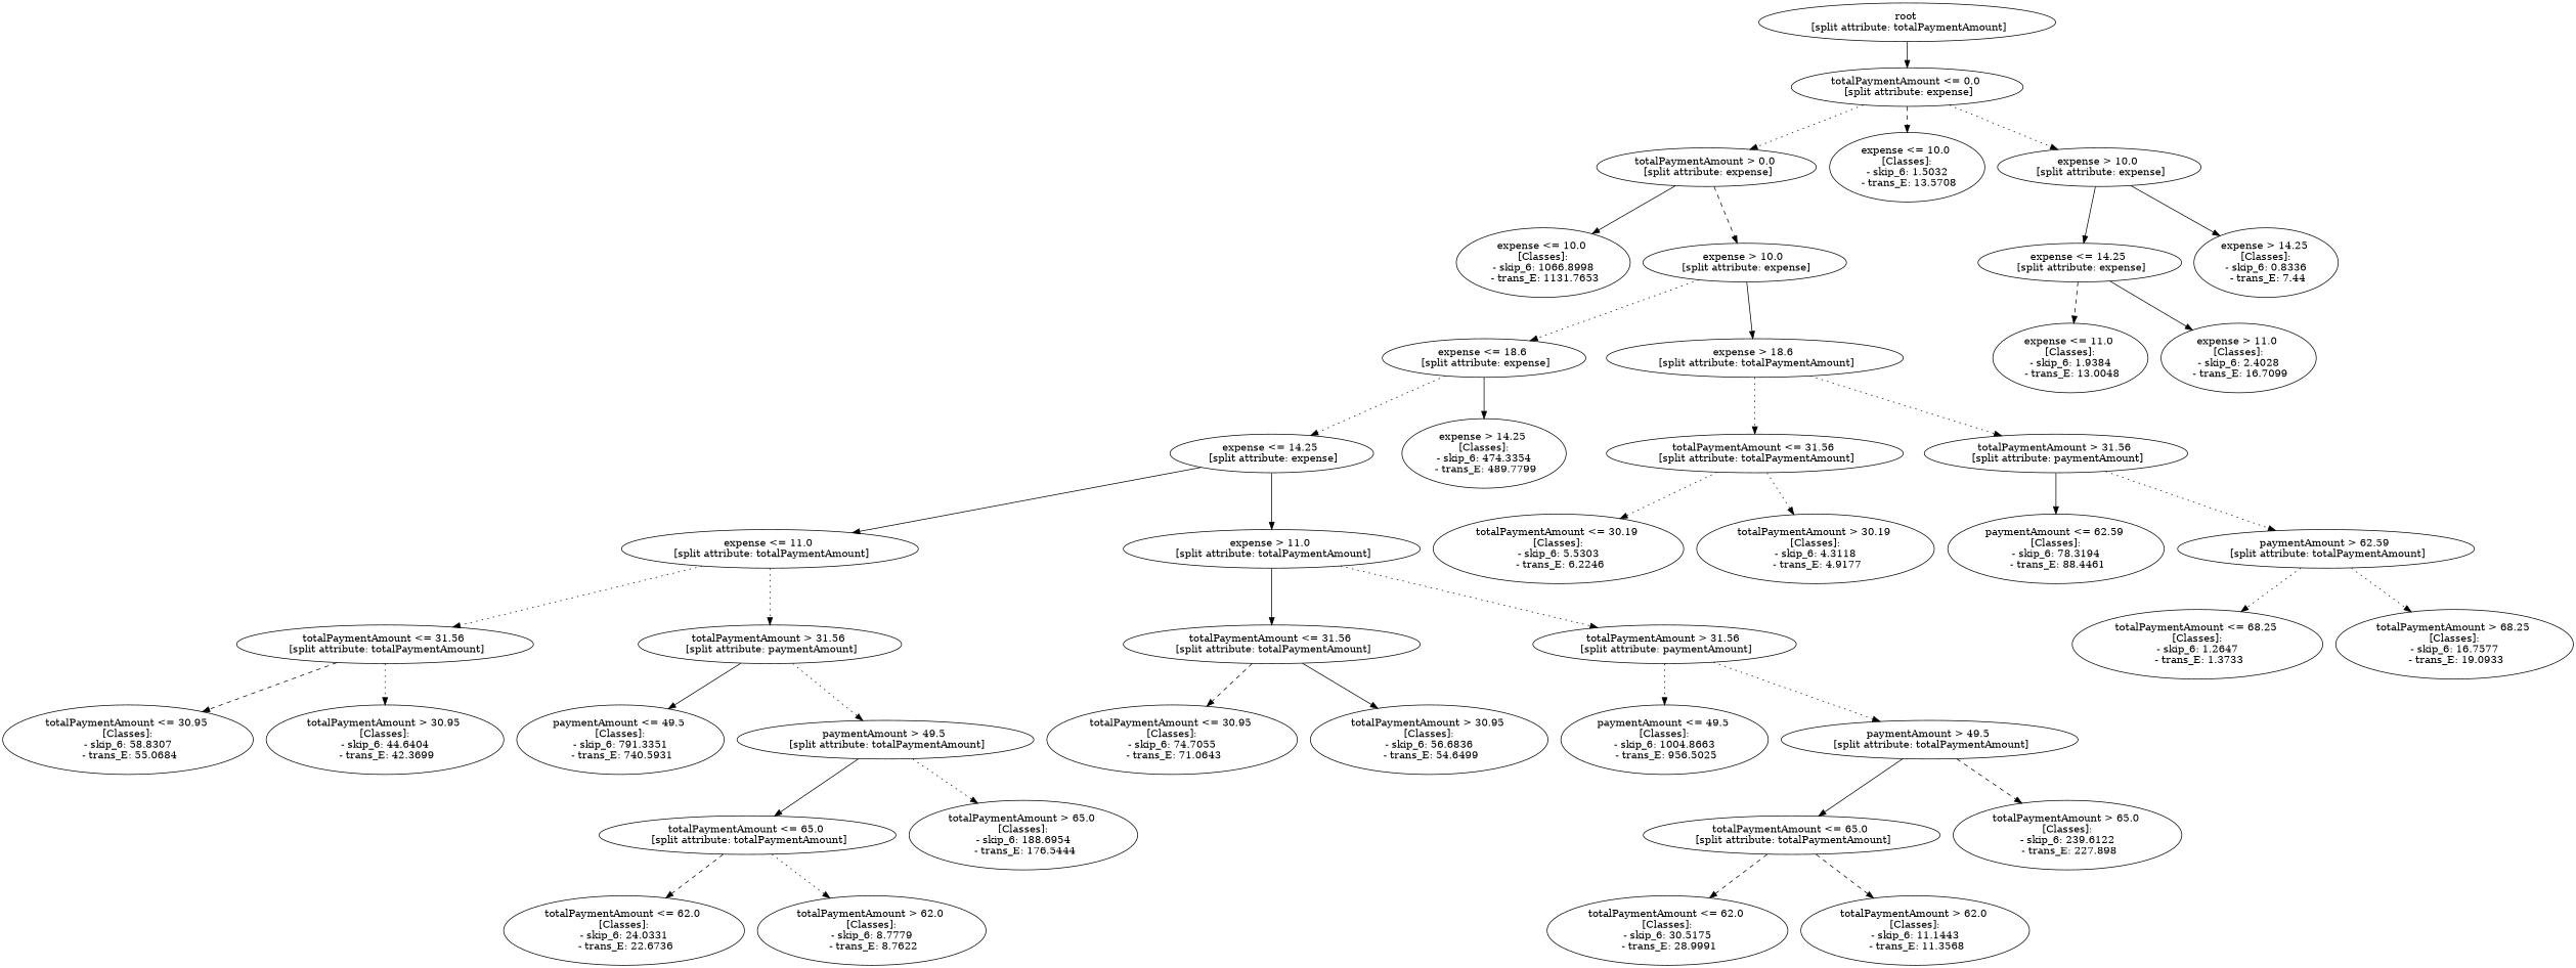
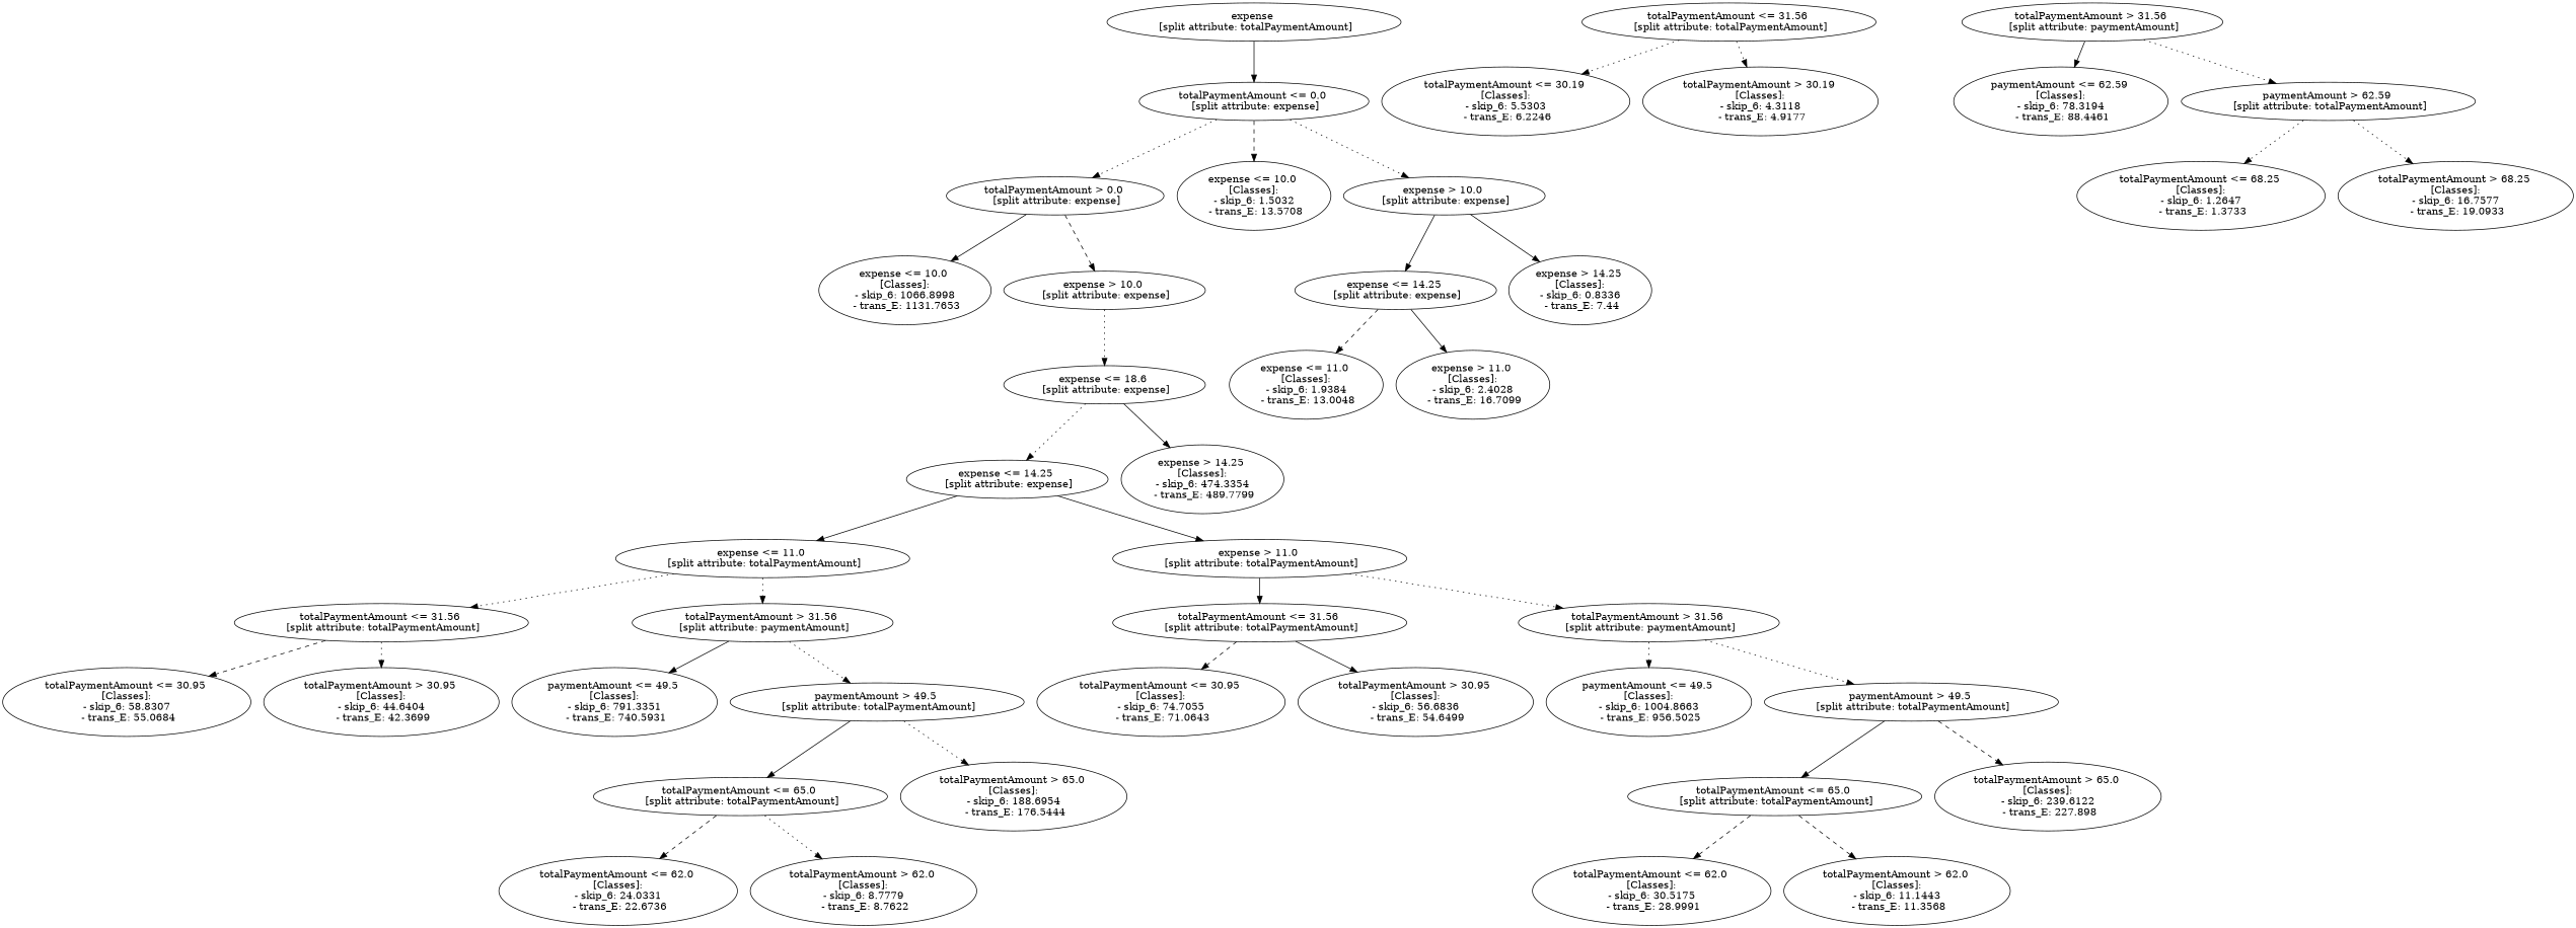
  digraph {
    edge [style=dotted]
-   n1 [label="root \n [split attribute: totalPaymentAmount]"]
+   n1 [label="expense \n [split attribute: totalPaymentAmount]"]
    n2 [label="totalPaymentAmount <= 0.0 \n [split attribute: expense]"]
    n3 [label="totalPaymentAmount > 0.0 \n [split attribute: expense]"]
    n4 [label="expense <= 10.0 \n [Classes]: \n - skip_6: 1.5032 \n - trans_E: 13.5708"]
    n5 [label="expense > 10.0 \n [split attribute: expense]"]
    n6 [label="expense <= 10.0 \n [Classes]: \n - skip_6: 1066.8998 \n - trans_E: 1131.7653"]
    n7 [label="expense > 10.0 \n [split attribute: expense]"]
    n8 [label="expense <= 14.25 \n [split attribute: expense]"]
    n9 [label="expense > 14.25 \n [Classes]: \n - skip_6: 0.8336 \n - trans_E: 7.44"]
    n10 [label="expense <= 11.0 \n [Classes]: \n - skip_6: 1.9384 \n - trans_E: 13.0048"]
    n11 [label="expense > 11.0 \n [Classes]: \n - skip_6: 2.4028 \n - trans_E: 16.7099"]
    n12 [label="expense <= 18.6 \n [split attribute: expense]"]
-   n13 [label="expense > 18.6 \n [split attribute: totalPaymentAmount]"]
    n14 [label="expense <= 14.25 \n [split attribute: expense]"]
    n15 [label="expense > 14.25 \n [Classes]: \n - skip_6: 474.3354 \n - trans_E: 489.7799"]
    n16 [label="totalPaymentAmount <= 31.56 \n [split attribute: totalPaymentAmount]"]
    n17 [label="totalPaymentAmount > 31.56 \n [split attribute: paymentAmount]"]
    n18 [label="expense <= 11.0 \n [split attribute: totalPaymentAmount]"]
    n19 [label="expense > 11.0 \n [split attribute: totalPaymentAmount]"]
    n20 [label="totalPaymentAmount <= 31.56 \n [split attribute: totalPaymentAmount]"]
    n21 [label="totalPaymentAmount > 31.56 \n [split attribute: paymentAmount]"]
    n22 [label="totalPaymentAmount <= 31.56 \n [split attribute: totalPaymentAmount]"]
    n23 [label="totalPaymentAmount > 31.56 \n [split attribute: paymentAmount]"]
    n24 [label="totalPaymentAmount <= 30.95 \n [Classes]: \n - skip_6: 58.8307 \n - trans_E: 55.0684"]
    n25 [label="totalPaymentAmount > 30.95 \n [Classes]: \n - skip_6: 44.6404 \n - trans_E: 42.3699"]
    n26 [label="paymentAmount <= 49.5 \n [Classes]: \n - skip_6: 791.3351 \n - trans_E: 740.5931"]
    n27 [label="paymentAmount > 49.5 \n [split attribute: totalPaymentAmount]"]
    n28 [label="totalPaymentAmount <= 65.0 \n [split attribute: totalPaymentAmount]"]
    n29 [label="totalPaymentAmount > 65.0 \n [Classes]: \n - skip_6: 188.6954 \n - trans_E: 176.5444"]
    n30 [label="totalPaymentAmount <= 62.0 \n [Classes]: \n - skip_6: 24.0331 \n - trans_E: 22.6736"]
    n31 [label="totalPaymentAmount > 62.0 \n [Classes]: \n - skip_6: 8.7779 \n - trans_E: 8.7622"]
    n32 [label="totalPaymentAmount <= 30.95 \n [Classes]: \n - skip_6: 74.7055 \n - trans_E: 71.0643"]
    n33 [label="totalPaymentAmount > 30.95 \n [Classes]: \n - skip_6: 56.6836 \n - trans_E: 54.6499"]
    n34 [label="paymentAmount <= 49.5 \n [Classes]: \n - skip_6: 1004.8663 \n - trans_E: 956.5025"]
    n35 [label="paymentAmount > 49.5 \n [split attribute: totalPaymentAmount]"]
    n36 [label="totalPaymentAmount <= 65.0 \n [split attribute: totalPaymentAmount]"]
    n37 [label="totalPaymentAmount > 65.0 \n [Classes]: \n - skip_6: 239.6122 \n - trans_E: 227.898"]
    n38 [label="totalPaymentAmount <= 62.0 \n [Classes]: \n - skip_6: 30.5175 \n - trans_E: 28.9991"]
    n39 [label="totalPaymentAmount > 62.0 \n [Classes]: \n - skip_6: 11.1443 \n - trans_E: 11.3568"]
    n40 [label="totalPaymentAmount <= 30.19 \n [Classes]: \n - skip_6: 5.5303 \n - trans_E: 6.2246"]
    n41 [label="totalPaymentAmount > 30.19 \n [Classes]: \n - skip_6: 4.3118 \n - trans_E: 4.9177"]
    n42 [label="paymentAmount <= 62.59 \n [Classes]: \n - skip_6: 78.3194 \n - trans_E: 88.4461"]
    n43 [label="paymentAmount > 62.59 \n [split attribute: totalPaymentAmount]"]
    n44 [label="totalPaymentAmount <= 68.25 \n [Classes]: \n - skip_6: 1.2647 \n - trans_E: 1.3733"]
    n45 [label="totalPaymentAmount > 68.25 \n [Classes]: \n - skip_6: 16.7577 \n - trans_E: 19.0933"]
    n1 -> n2 [style=solid]
    n2 -> n3
    n2 -> n4 [style=dashed]
    n2 -> n5
    n3 -> n6 [style=solid]
    n3 -> n7 [style=dashed]
    n5 -> n8 [style=solid]
    n5 -> n9 [style=solid]
    n7 -> n12
-   n7 -> n13 [style=solid]
    n8 -> n10 [style=dashed]
    n8 -> n11 [style=solid]
    n12 -> n14
    n12 -> n15 [style=solid]
-   n13 -> n16
-   n13 -> n17
    n14 -> n18 [style=solid]
    n14 -> n19 [style=solid]
    n16 -> n40
    n16 -> n41
    n17 -> n42 [style=solid]
    n17 -> n43
    n18 -> n20
    n18 -> n21
    n19 -> n22 [style=solid]
    n19 -> n23
    n20 -> n24 [style=dashed]
    n20 -> n25
    n21 -> n26 [style=solid]
    n21 -> n27
    n22 -> n32 [style=dashed]
    n22 -> n33 [style=solid]
    n23 -> n34
    n23 -> n35
    n27 -> n28 [style=solid]
    n27 -> n29
    n28 -> n30 [style=dashed]
    n28 -> n31
    n35 -> n36 [style=solid]
    n35 -> n37 [style=dashed]
    n36 -> n38 [style=dashed]
    n36 -> n39 [style=dashed]
    n43 -> n44
    n43 -> n45
  }
